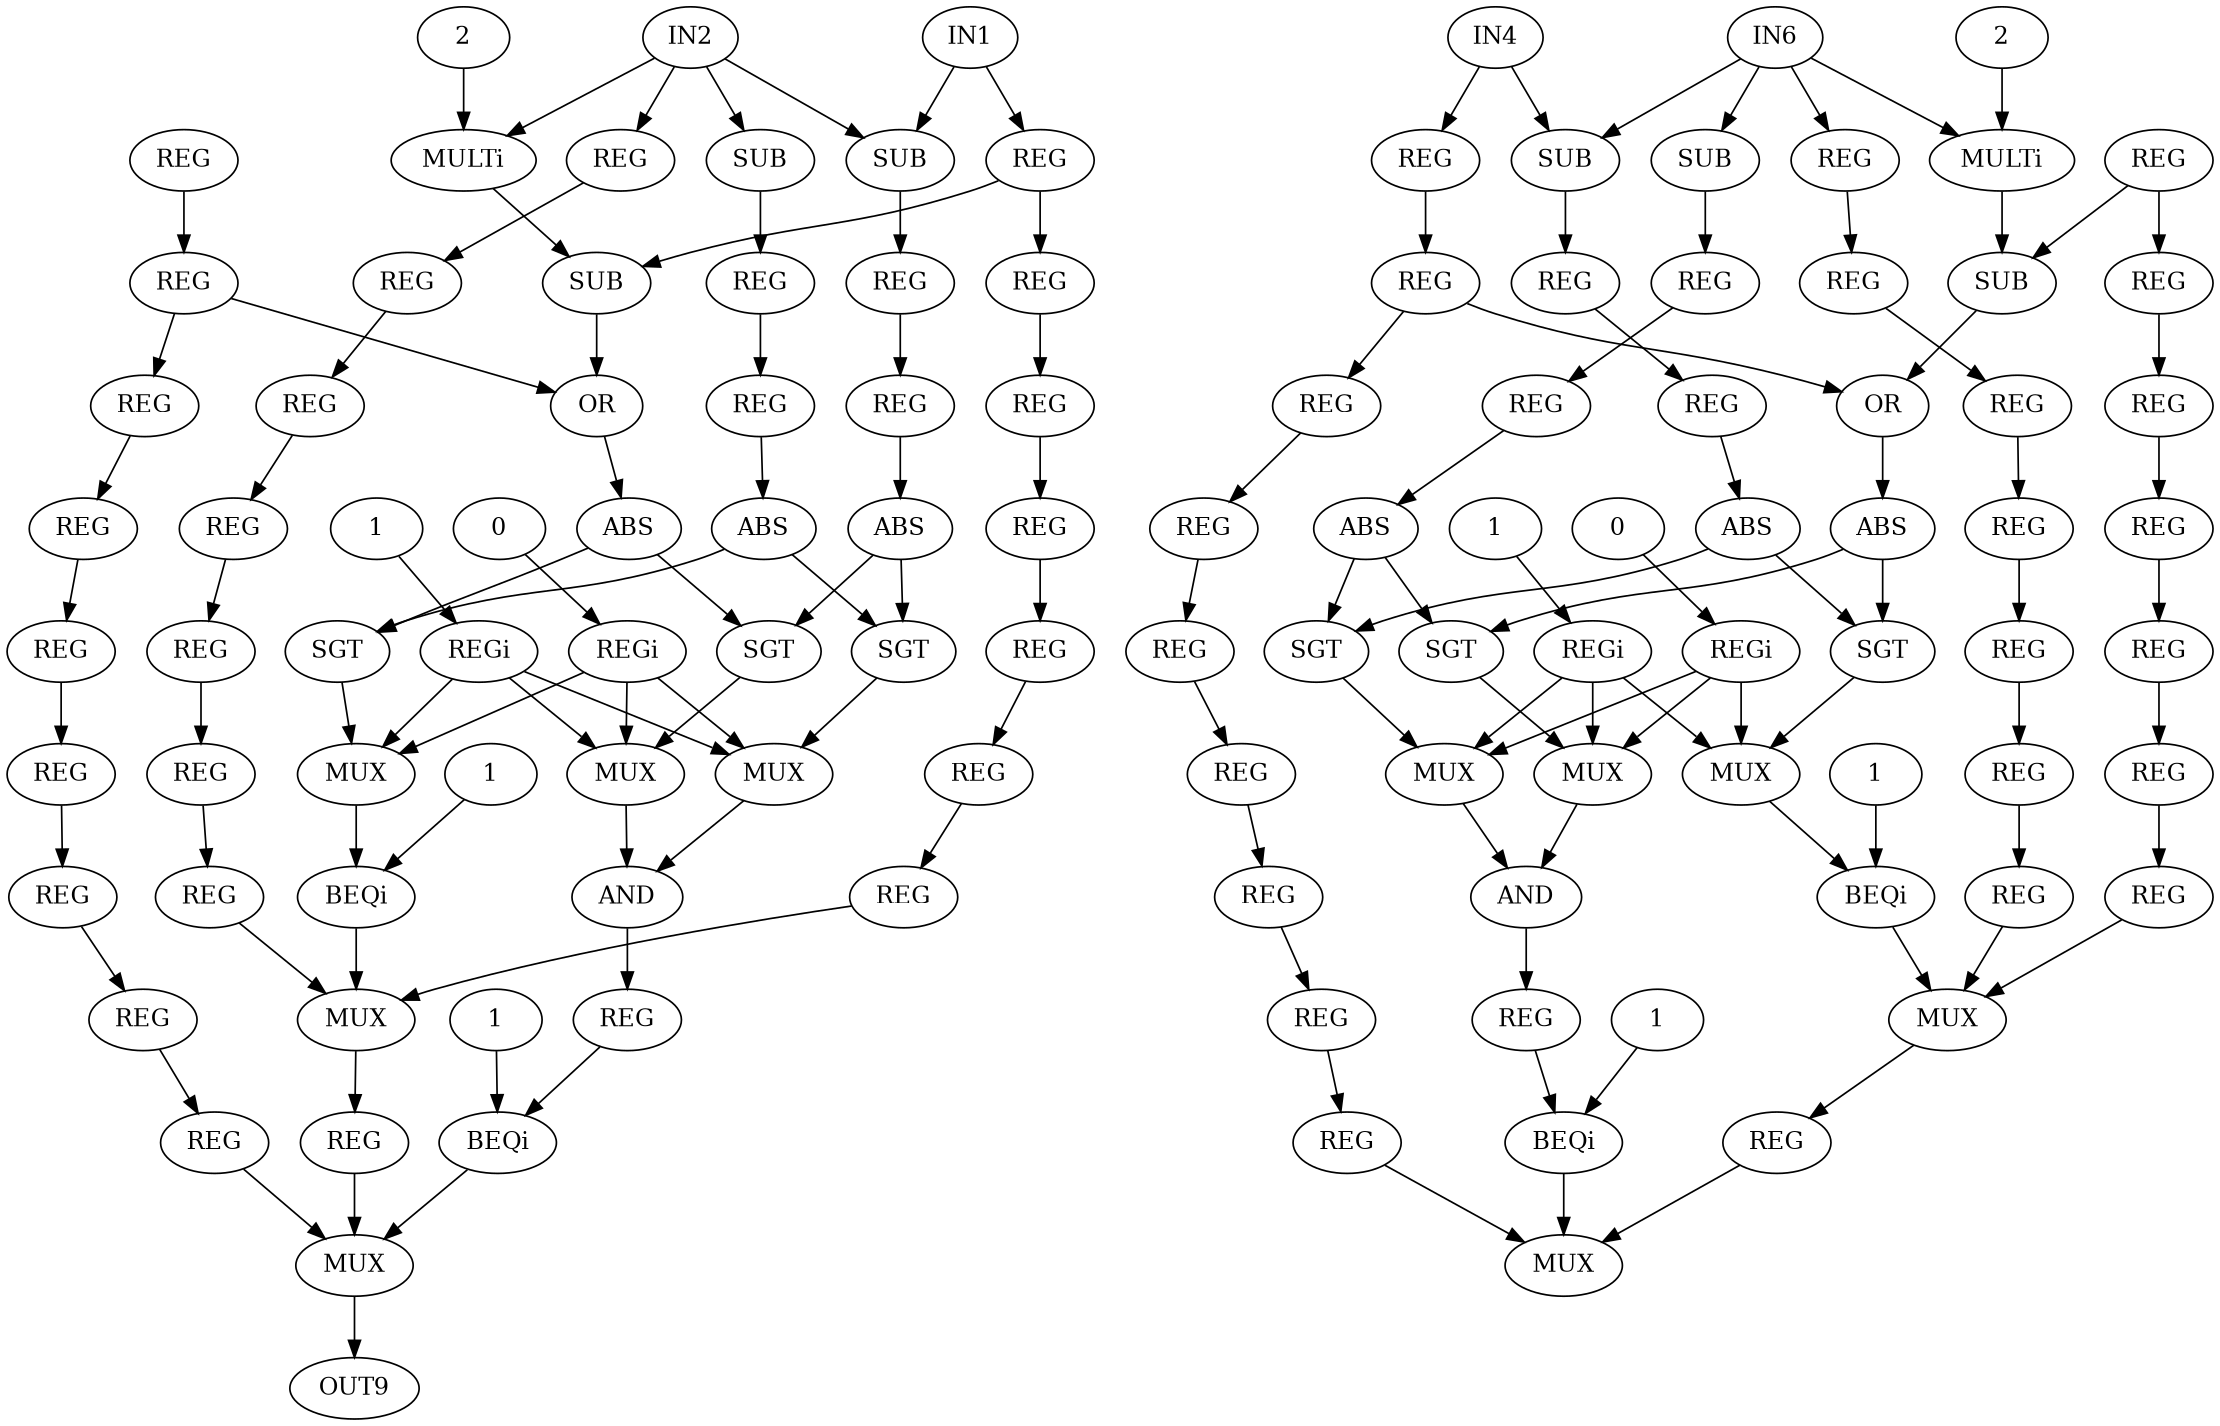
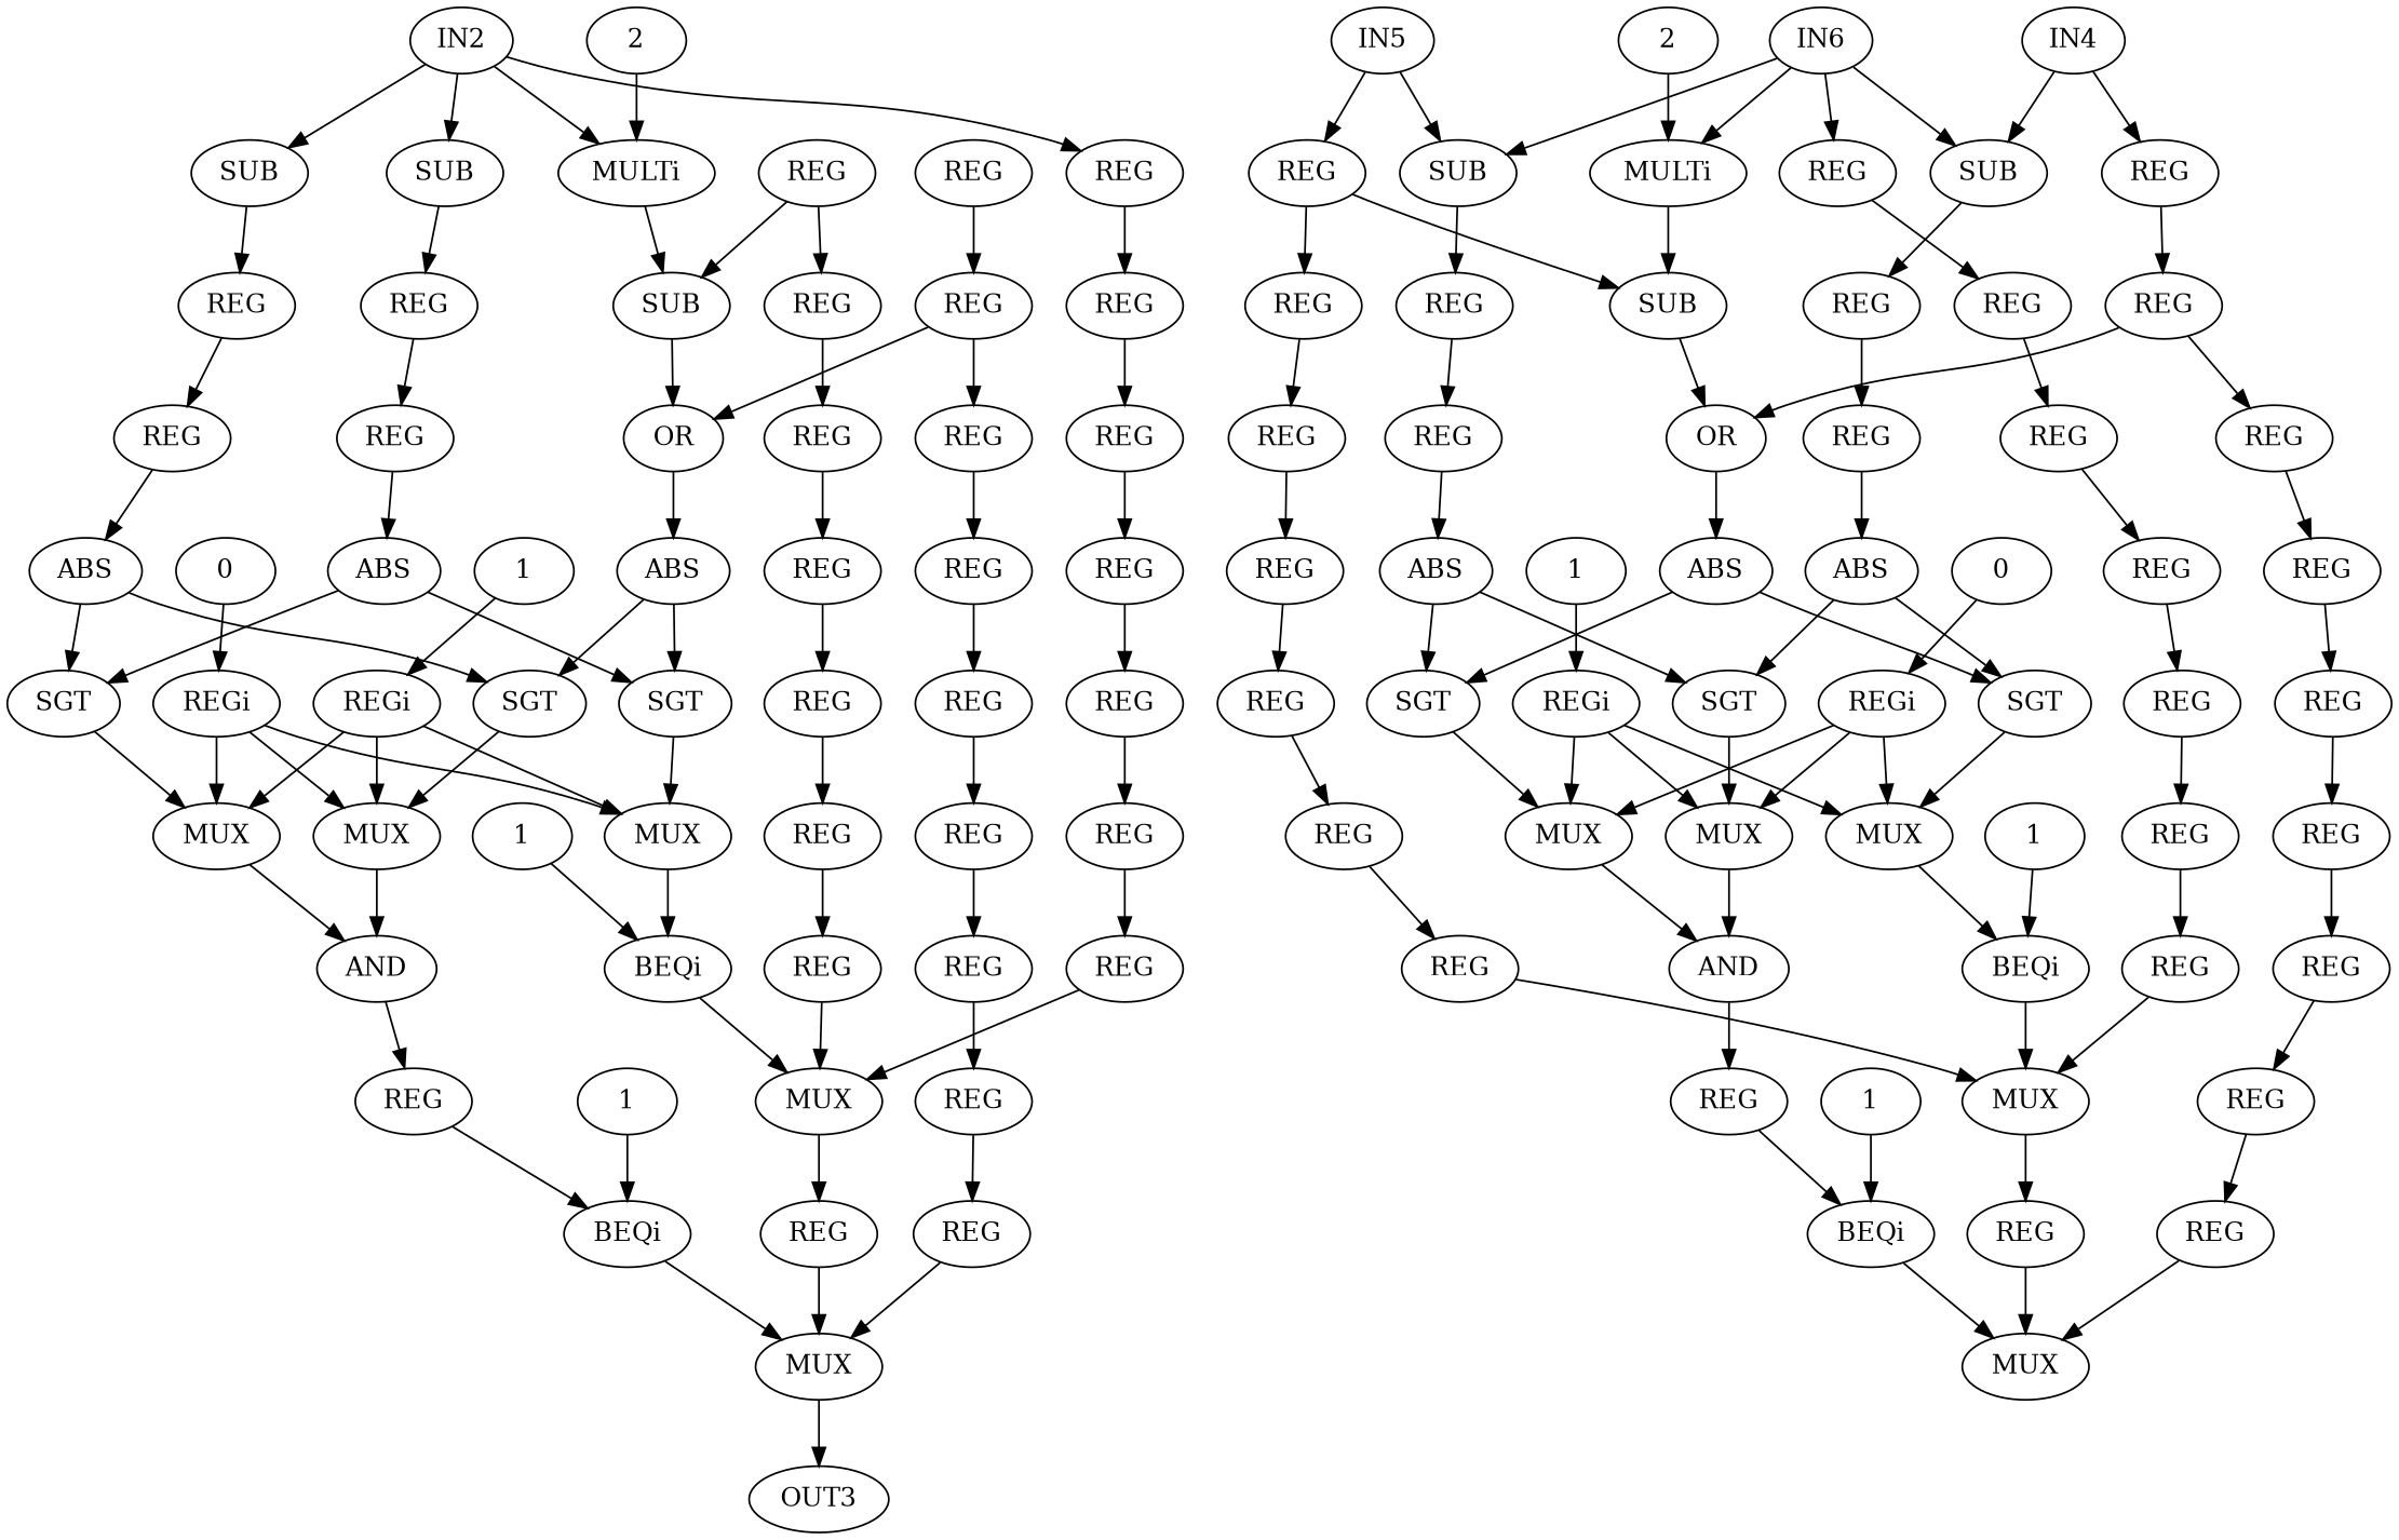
  digraph {
    n1 [label=SUB]
    n2 [label=REG]
    n3 [label=REG]
    n4 [label=REG]
-   n5 [label=IN1]
    n6 [label=SUB]
    n7 [label=REG]
    n8 [label=REG]
    n9 [label=SUB]
    n10 [label=REG]
    n11 [label=IN2]
    n12 [VALUE=2 label=MULTi]
    n13 [label=REG]
    n14 [label=REG]
-   n15 [label=OUT9]
+   n15 [label=OUT3]
    n16 [label=IN4]
    n17 [label=SUB]
    n18 [label=REG]
    n19 [label=REG]
    n20 [label=REG]
+   n21 [label=IN5]
    n22 [label=SUB]
    n23 [label=REG]
    n24 [label=REG]
    n25 [label=SUB]
    n26 [label=REG]
    n27 [label=IN6]
    n28 [VALUE=2 label=MULTi]
    n29 [label=REG]
    n30 [label=REG]
    n31 [label=REG]
    n32 [label=REG]
    n33 [label=OR]
    n34 [label=ABS]
    n35 [label=2]
    n36 [label=SGT]
    n37 [label=SGT]
    n38 [label=MUX]
    n39 [VALUE=1 label=BEQi]
    n40 [label=MUX]
    n41 [label=AND]
    n42 [label=SGT]
    n43 [label=MUX]
    n44 [label=MUX]
    n45 [label=REG]
    n46 [VALUE=1 label=REGi]
    n47 [label=1]
    n48 [VALUE=0 label=REGi]
    n49 [label=0]
    n50 [VALUE=1 label=BEQi]
    n51 [label=ABS]
    n52 [label=ABS]
    n53 [label=REG]
    n54 [label=1]
    n55 [label=MUX]
    n56 [label=1]
    n57 [label=REG]
    n58 [label=REG]
    n59 [label=REG]
    n60 [label=REG]
    n61 [label=REG]
    n62 [label=REG]
    n63 [label=REG]
    n64 [label=REG]
    n65 [label=REG]
    n66 [label=REG]
    n67 [label=REG]
    n68 [label=REG]
    n69 [label=REG]
    n70 [label=REG]
    n71 [label=REG]
    n72 [label=REG]
    n73 [label=REG]
    n74 [label=REG]
    n75 [label=REG]
    n76 [label=OR]
    n77 [label=ABS]
    n78 [label=2]
    n79 [label=SGT]
    n80 [label=SGT]
    n81 [label=MUX]
    n82 [VALUE=1 label=BEQi]
    n83 [label=MUX]
    n84 [label=AND]
    n85 [label=SGT]
    n86 [label=MUX]
    n87 [label=MUX]
    n88 [label=REG]
    n89 [VALUE=1 label=REGi]
    n90 [label=1]
    n91 [VALUE=0 label=REGi]
    n92 [label=0]
    n93 [VALUE=1 label=BEQi]
    n94 [label=ABS]
    n95 [label=ABS]
    n96 [label=REG]
    n97 [label=1]
    n98 [label=MUX]
    n99 [label=1]
    n100 [label=REG]
    n101 [label=REG]
    n102 [label=REG]
    n103 [label=REG]
    n104 [label=REG]
    n105 [label=REG]
    n106 [label=REG]
    n107 [label=REG]
    n108 [label=REG]
    n109 [label=REG]
    n110 [label=REG]
    n111 [label=REG]
    n112 [label=REG]
    n113 [label=REG]
    n114 [label=REG]
    n115 [label=REG]
    n116 [label=REG]
    n1 -> n2
    n2 -> n31
    n3 -> n4
    n4 -> n33
    n4 -> n57
-   n5 -> n6
-   n5 -> n7
    n6 -> n8
    n7 -> n9
    n7 -> n10
    n8 -> n32
    n9 -> n33
    n10 -> n64
    n11 -> n1
    n11 -> n6
    n11 -> n12
    n11 -> n13
    n12 -> n9
    n13 -> n14
    n14 -> n69
    n16 -> n17
    n16 -> n18
    n17 -> n19
    n18 -> n20
    n19 -> n74
    n20 -> n76
    n20 -> n100
+   n21 -> n22
+   n21 -> n23
    n22 -> n24
    n23 -> n25
    n23 -> n26
    n24 -> n75
    n25 -> n76
    n26 -> n107
    n27 -> n17
    n27 -> n22
    n27 -> n28
    n27 -> n29
    n28 -> n25
    n29 -> n30
    n30 -> n112
    n31 -> n51
    n32 -> n52
    n33 -> n34
    n34 -> n36
    n34 -> n37
    n35 -> n12
    n36 -> n38
    n37 -> n40
    n38 -> n39
    n39 -> n44
    n40 -> n41
    n41 -> n45
    n42 -> n43
    n43 -> n41
    n44 -> n53
    n45 -> n50
    n46 -> n38
    n46 -> n40
    n46 -> n43
    n47 -> n46
    n48 -> n38
    n48 -> n40
    n48 -> n43
    n49 -> n48
    n50 -> n55
    n51 -> n36
    n51 -> n42
    n52 -> n37
    n52 -> n42
    n53 -> n55
    n54 -> n39
    n55 -> n15
    n56 -> n50
    n57 -> n58
    n58 -> n59
    n59 -> n60
    n60 -> n61
    n61 -> n62
    n62 -> n63
    n63 -> n55
    n64 -> n65
    n65 -> n66
    n66 -> n67
    n67 -> n68
    n68 -> n44
    n69 -> n70
    n70 -> n71
    n71 -> n72
    n72 -> n73
    n73 -> n44
    n74 -> n94
    n75 -> n95
    n76 -> n77
    n77 -> n79
    n77 -> n80
    n78 -> n28
    n79 -> n81
    n80 -> n83
    n81 -> n82
    n82 -> n87
    n83 -> n84
    n84 -> n88
    n85 -> n86
    n86 -> n84
    n87 -> n96
    n88 -> n93
    n89 -> n81
    n89 -> n83
    n89 -> n86
    n90 -> n89
    n91 -> n81
    n91 -> n83
    n91 -> n86
    n92 -> n91
    n93 -> n98
    n94 -> n79
    n94 -> n85
    n95 -> n80
    n95 -> n85
    n96 -> n98
    n97 -> n82
    n99 -> n93
    n100 -> n101
    n101 -> n102
    n102 -> n103
    n103 -> n104
    n104 -> n105
    n105 -> n106
    n106 -> n98
    n107 -> n108
    n108 -> n109
    n109 -> n110
    n110 -> n111
    n111 -> n87
    n112 -> n113
    n113 -> n114
    n114 -> n115
    n115 -> n116
    n116 -> n87
  }
